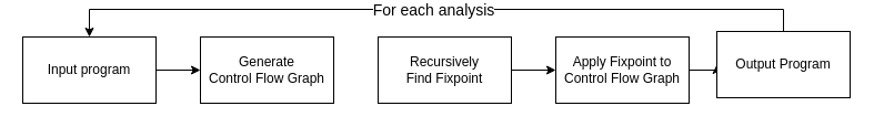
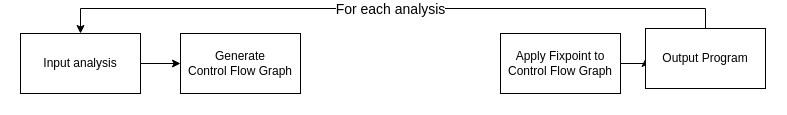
  <mxCell id="0" />
  <mxCell id="1" parent="0" />
  <mxCell id="2" style="edgeStyle=orthogonalEdgeStyle;rounded=0;orthogonalLoop=1;jettySize=auto;html=1;exitX=1;exitY=0.5;exitDx=0;exitDy=0;entryX=0;entryY=0.5;entryDx=0;entryDy=0;" edge="1" parent="1" source="3" target="4"><mxGeometry relative="1" as="geometry" /></mxCell>
- <mxCell id="3" value="Input program" style="rounded=0;whiteSpace=wrap;html=1;" vertex="1" parent="1"><mxGeometry x="20" y="25" width="120" height="60" as="geometry" /></mxCell>
+ <mxCell id="3" value="Input analysis" style="rounded=0;whiteSpace=wrap;html=1;" vertex="1" parent="1"><mxGeometry x="20" y="25" width="120" height="60" as="geometry" /></mxCell>
  <mxCell id="4" value="&lt;div&gt;Generate &lt;br&gt;&lt;/div&gt;&lt;div&gt;Control Flow Graph&lt;/div&gt;" style="rounded=0;whiteSpace=wrap;html=1;" vertex="1" parent="1"><mxGeometry x="180" y="25" width="120" height="60" as="geometry" /></mxCell>
- <mxCell id="5" style="edgeStyle=orthogonalEdgeStyle;rounded=0;orthogonalLoop=1;jettySize=auto;html=1;exitX=1;exitY=0.5;exitDx=0;exitDy=0;entryX=0;entryY=0.5;entryDx=0;entryDy=0;" edge="1" parent="1" source="6" target="8"><mxGeometry relative="1" as="geometry" /></mxCell>
- <mxCell id="6" value="&lt;div&gt;Recursively &lt;br&gt;&lt;/div&gt;&lt;div&gt;Find Fixpoint&lt;/div&gt;" style="rounded=0;whiteSpace=wrap;html=1;" vertex="1" parent="1"><mxGeometry x="340" y="25" width="120" height="60" as="geometry" /></mxCell>
  <mxCell id="7" style="edgeStyle=orthogonalEdgeStyle;rounded=0;orthogonalLoop=1;jettySize=auto;html=1;exitX=1;exitY=0.5;exitDx=0;exitDy=0;entryX=0;entryY=0.5;entryDx=0;entryDy=0;" edge="1" parent="1" source="8" target="11"><mxGeometry relative="1" as="geometry" /></mxCell>
  <mxCell id="8" value="&lt;div&gt;Apply Fixpoint to &lt;br&gt;&lt;/div&gt;&lt;div&gt;Control Flow Graph&lt;/div&gt;" style="rounded=0;whiteSpace=wrap;html=1;" vertex="1" parent="1"><mxGeometry x="500" y="25" width="120" height="60" as="geometry" /></mxCell>
  <mxCell id="9" style="edgeStyle=orthogonalEdgeStyle;rounded=0;orthogonalLoop=1;jettySize=auto;html=1;exitX=0.5;exitY=0;exitDx=0;exitDy=0;entryX=0.5;entryY=0;entryDx=0;entryDy=0;" edge="1" parent="1" source="11" target="3"><mxGeometry relative="1" as="geometry" /></mxCell>
  <mxCell id="10" value="For each analysis" style="text;html=1;align=center;verticalAlign=middle;resizable=0;points=[];;labelBackgroundColor=#ffffff;fontSize=14;" vertex="1" connectable="0" parent="9"><mxGeometry x="-0.082" y="1" relative="1" as="geometry"><mxPoint x="-28" y="-1" as="offset" /></mxGeometry></mxCell>
  <mxCell id="11" value="Output Program" style="rounded=0;whiteSpace=wrap;html=1;" vertex="1" parent="1"><mxGeometry x="645" y="20" width="120" height="60" as="geometry" /></mxCell>
